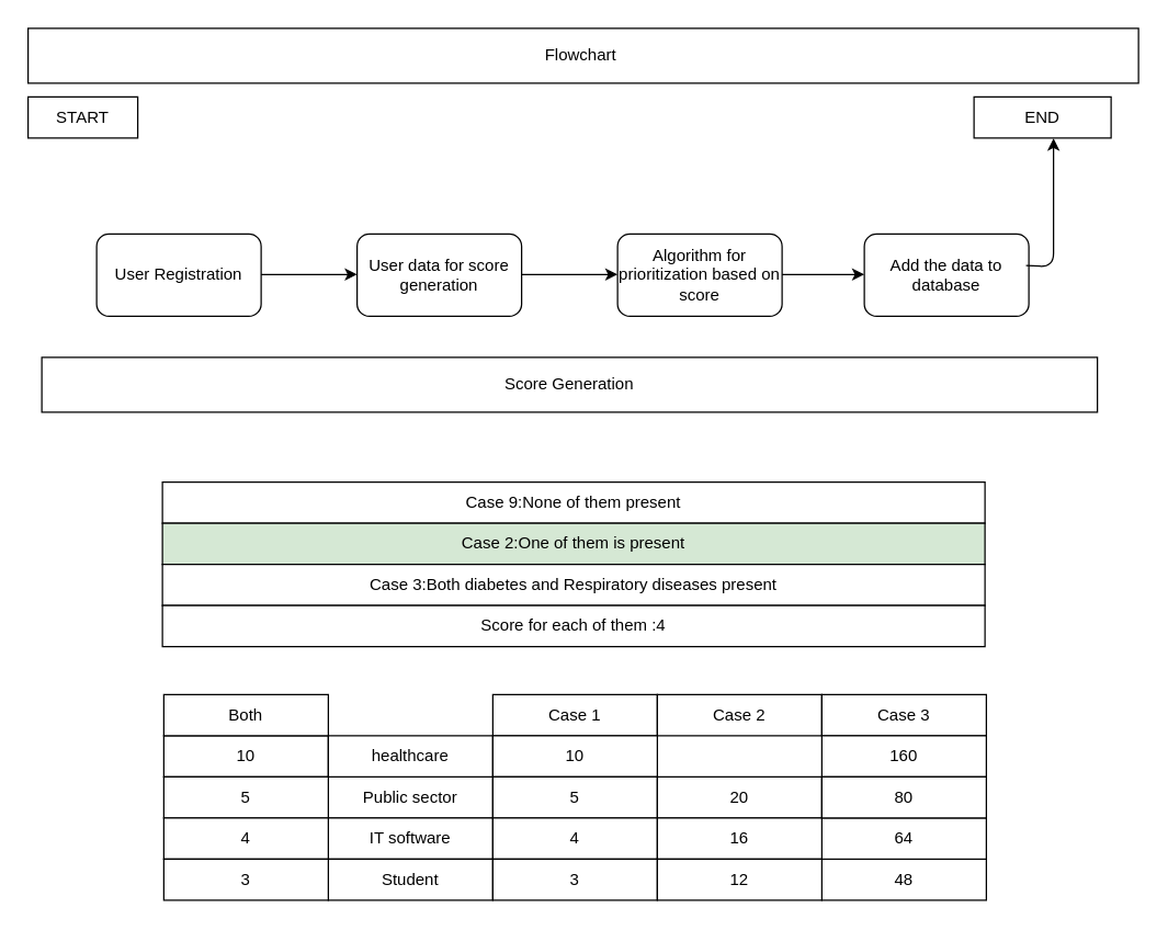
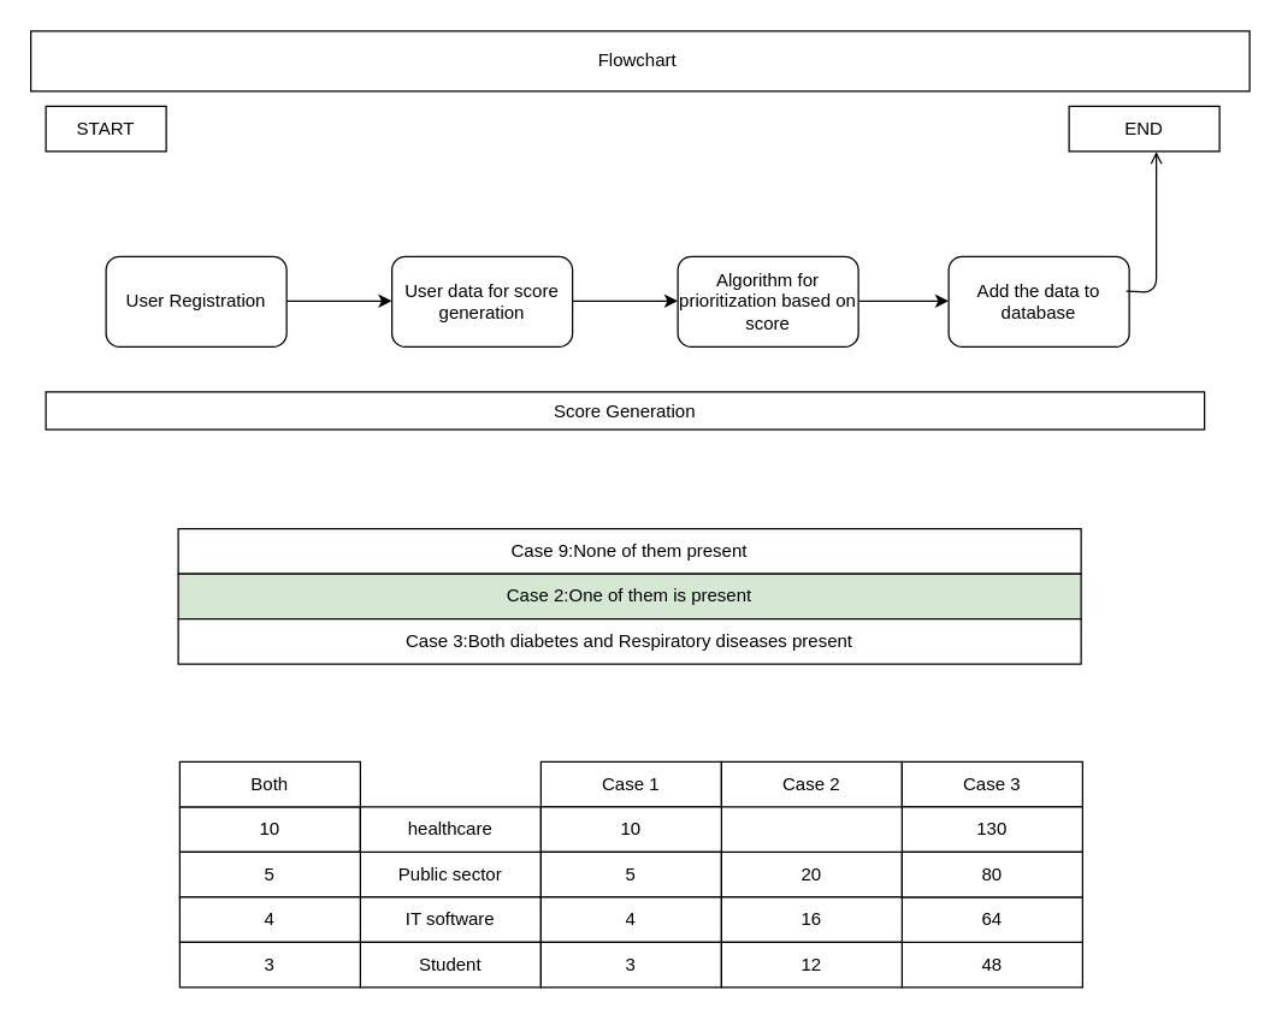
  <mxCell id="0" />
  <mxCell id="1" parent="0" />
  <mxCell id="2" value="User Registration" style="rounded=1;whiteSpace=wrap;html=1;" vertex="1" parent="1"><mxGeometry x="70" y="170" width="120" height="60" as="geometry" /></mxCell>
  <mxCell id="3" value="" style="endArrow=classic;html=1;" edge="1" parent="1"><mxGeometry width="50" height="50" relative="1" as="geometry"><mxPoint x="190" y="199.5" as="sourcePoint" /><mxPoint x="260" y="199.5" as="targetPoint" /><Array as="points"><mxPoint x="220" y="199.5" /></Array></mxGeometry></mxCell>
  <mxCell id="4" value="User data for score generation" style="rounded=1;whiteSpace=wrap;html=1;" vertex="1" parent="1"><mxGeometry x="260" y="170" width="120" height="60" as="geometry" /></mxCell>
  <mxCell id="5" value="" style="endArrow=classic;html=1;" edge="1" parent="1"><mxGeometry width="50" height="50" relative="1" as="geometry"><mxPoint x="380" y="199.5" as="sourcePoint" /><mxPoint x="450" y="199.5" as="targetPoint" /></mxGeometry></mxCell>
  <mxCell id="6" value="Algorithm for prioritization based on score" style="rounded=1;whiteSpace=wrap;html=1;" vertex="1" parent="1"><mxGeometry x="450" y="170" width="120" height="60" as="geometry" /></mxCell>
  <mxCell id="7" value="" style="endArrow=classic;html=1;" edge="1" parent="1"><mxGeometry width="50" height="50" relative="1" as="geometry"><mxPoint x="570" y="199.5" as="sourcePoint" /><mxPoint x="630" y="199.5" as="targetPoint" /></mxGeometry></mxCell>
  <mxCell id="8" value="Add the data to database" style="rounded=1;whiteSpace=wrap;html=1;" vertex="1" parent="1"><mxGeometry x="630" y="170" width="120" height="60" as="geometry" /></mxCell>
- <mxCell id="9" value="START" style="rounded=0;whiteSpace=wrap;html=1;" vertex="1" parent="1"><mxGeometry x="20" y="70" width="80" height="30" as="geometry" /></mxCell>
+ <mxCell id="9" value="START" style="rounded=0;whiteSpace=wrap;html=1;" vertex="1" parent="1"><mxGeometry x="30" y="70" width="80" height="30" as="geometry" /></mxCell>
  <mxCell id="10" value="END" style="rounded=0;whiteSpace=wrap;html=1;" vertex="1" parent="1"><mxGeometry x="710" y="70" width="100" height="30" as="geometry" /></mxCell>
- <mxCell id="11" value="" style="endArrow=classic;html=1;entryX=0.58;entryY=1.007;entryDx=0;entryDy=0;entryPerimeter=0;exitX=0.983;exitY=0.383;exitDx=0;exitDy=0;exitPerimeter=0;" edge="1" parent="1" source="8" target="10"><mxGeometry width="50" height="50" relative="1" as="geometry"><mxPoint x="768" y="190" as="sourcePoint" /><mxPoint x="810" y="140" as="targetPoint" /><Array as="points"><mxPoint x="768" y="194" /></Array></mxGeometry></mxCell>
+ <mxCell id="11" value="" style="endArrow=open;html=1;entryX=0.58;entryY=1.007;entryDx=0;entryDy=0;entryPerimeter=0;exitX=0.983;exitY=0.383;exitDx=0;exitDy=0;exitPerimeter=0;" edge="1" parent="1" source="8" target="10"><mxGeometry width="50" height="50" relative="1" as="geometry"><mxPoint x="768" y="190" as="sourcePoint" /><mxPoint x="810" y="140" as="targetPoint" /><Array as="points"><mxPoint x="768" y="194" /></Array></mxGeometry></mxCell>
  <mxCell id="12" value="10" style="rounded=0;whiteSpace=wrap;html=1;" vertex="1" parent="1"><mxGeometry x="119" y="536" width="120" height="30" as="geometry" /></mxCell>
  <mxCell id="13" value="Case 1" style="rounded=0;whiteSpace=wrap;html=1;" vertex="1" parent="1"><mxGeometry x="359" y="506" width="120" height="30" as="geometry" /></mxCell>
  <mxCell id="14" value="Case 2" style="rounded=0;whiteSpace=wrap;html=1;" vertex="1" parent="1"><mxGeometry x="479" y="506" width="120" height="30" as="geometry" /></mxCell>
  <mxCell id="15" value="Case 3" style="rounded=0;whiteSpace=wrap;html=1;" vertex="1" parent="1"><mxGeometry x="599" y="506" width="120" height="30" as="geometry" /></mxCell>
  <mxCell id="16" value="Public sector" style="rounded=0;whiteSpace=wrap;html=1;" vertex="1" parent="1"><mxGeometry x="239" y="566" width="120" height="30" as="geometry" /></mxCell>
  <mxCell id="17" value="IT software" style="rounded=0;whiteSpace=wrap;html=1;" vertex="1" parent="1"><mxGeometry x="239" y="596" width="120" height="30" as="geometry" /></mxCell>
  <mxCell id="18" value="Student" style="rounded=0;whiteSpace=wrap;html=1;" vertex="1" parent="1"><mxGeometry x="239" y="626" width="120" height="30" as="geometry" /></mxCell>
  <mxCell id="19" value="healthcare" style="rounded=0;whiteSpace=wrap;html=1;" vertex="1" parent="1"><mxGeometry x="239" y="536" width="120" height="30" as="geometry" /></mxCell>
  <mxCell id="20" value="10" style="rounded=0;whiteSpace=wrap;html=1;" vertex="1" parent="1"><mxGeometry x="359" y="536" width="120" height="30" as="geometry" /></mxCell>
  <mxCell id="21" value="48" style="rounded=0;whiteSpace=wrap;html=1;" vertex="1" parent="1"><mxGeometry x="599" y="626" width="120" height="30" as="geometry" /></mxCell>
  <mxCell id="22" value="5" style="rounded=0;whiteSpace=wrap;html=1;" vertex="1" parent="1"><mxGeometry x="359" y="566" width="120" height="30" as="geometry" /></mxCell>
  <mxCell id="23" value="20" style="rounded=0;whiteSpace=wrap;html=1;" vertex="1" parent="1"><mxGeometry x="479" y="566" width="120" height="30" as="geometry" /></mxCell>
  <mxCell id="24" value="64" style="rounded=0;whiteSpace=wrap;html=1;" vertex="1" parent="1"><mxGeometry x="599" y="596" width="120" height="30" as="geometry" /></mxCell>
  <mxCell id="25" value="4" style="rounded=0;whiteSpace=wrap;html=1;" vertex="1" parent="1"><mxGeometry x="359" y="596" width="120" height="30" as="geometry" /></mxCell>
  <mxCell id="26" value="16" style="rounded=0;whiteSpace=wrap;html=1;" vertex="1" parent="1"><mxGeometry x="479" y="596" width="120" height="30" as="geometry" /></mxCell>
- <mxCell id="27" value="160" style="rounded=0;whiteSpace=wrap;html=1;" vertex="1" parent="1"><mxGeometry x="599" y="536" width="120" height="30" as="geometry" /></mxCell>
+ <mxCell id="27" value="130" style="rounded=0;whiteSpace=wrap;html=1;" vertex="1" parent="1"><mxGeometry x="599" y="536" width="120" height="30" as="geometry" /></mxCell>
  <mxCell id="28" value="3" style="rounded=0;whiteSpace=wrap;html=1;" vertex="1" parent="1"><mxGeometry x="359" y="626" width="120" height="30" as="geometry" /></mxCell>
  <mxCell id="29" value="12" style="rounded=0;whiteSpace=wrap;html=1;" vertex="1" parent="1"><mxGeometry x="479" y="626" width="120" height="30" as="geometry" /></mxCell>
  <mxCell id="30" value="80" style="rounded=0;whiteSpace=wrap;html=1;" vertex="1" parent="1"><mxGeometry x="599" y="566" width="120" height="30" as="geometry" /></mxCell>
  <mxCell id="31" value="5" style="rounded=0;whiteSpace=wrap;html=1;" vertex="1" parent="1"><mxGeometry x="119" y="566" width="120" height="30" as="geometry" /></mxCell>
  <mxCell id="32" value="4" style="rounded=0;whiteSpace=wrap;html=1;" vertex="1" parent="1"><mxGeometry x="119" y="596" width="120" height="30" as="geometry" /></mxCell>
  <mxCell id="33" value="3" style="rounded=0;whiteSpace=wrap;html=1;" vertex="1" parent="1"><mxGeometry x="119" y="626" width="120" height="30" as="geometry" /></mxCell>
  <mxCell id="34" value="Both" style="rounded=0;whiteSpace=wrap;html=1;" vertex="1" parent="1"><mxGeometry x="119" y="506" width="120" height="30" as="geometry" /></mxCell>
  <mxCell id="35" value="Case 9:None of them present" style="rounded=0;whiteSpace=wrap;html=1;" vertex="1" parent="1"><mxGeometry x="118" y="351" width="600" height="30" as="geometry" /></mxCell>
  <mxCell id="36" value="Case 2:One of them is present" style="rounded=0;whiteSpace=wrap;html=1;fillColor=#d5e8d4;" vertex="1" parent="1"><mxGeometry x="118" y="381" width="600" height="30" as="geometry" /></mxCell>
  <mxCell id="37" value="Case 3:Both diabetes and Respiratory diseases present" style="rounded=0;whiteSpace=wrap;html=1;" vertex="1" parent="1"><mxGeometry x="118" y="411" width="600" height="30" as="geometry" /></mxCell>
- <mxCell id="38" value="Score for each of them :4" style="rounded=0;whiteSpace=wrap;html=1;" vertex="1" parent="1"><mxGeometry x="118" y="441" width="600" height="30" as="geometry" /></mxCell>
  <mxCell id="39" value="Flowchart&amp;nbsp;" style="rounded=0;whiteSpace=wrap;html=1;" vertex="1" parent="1"><mxGeometry x="20" y="20" width="810" height="40" as="geometry" /></mxCell>
- <mxCell id="40" value="Score Generation" style="rounded=0;whiteSpace=wrap;html=1;" vertex="1" parent="1"><mxGeometry x="30" y="260" width="770" height="40" as="geometry" /></mxCell>
+ <mxCell id="40" value="Score Generation" style="rounded=0;whiteSpace=wrap;html=1;" vertex="1" parent="1"><mxGeometry x="30" y="260" width="770" height="25" as="geometry" /></mxCell>
